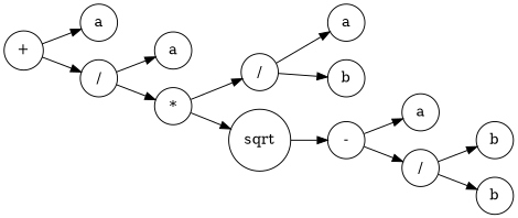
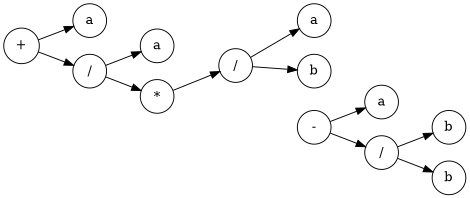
  digraph {
    ordering=out
    rankdir=LR
    node [shape=circle]
    n1 [label="+"]
    n2 [label=a]
    n3 [label="/"]
    n4 [label=a]
    n5 [label="*"]
    n6 [label="/"]
-   n7 [label=sqrt]
    n8 [label=a]
    n9 [label=b]
    n10 [label="-"]
    n11 [label=a]
    n12 [label="/"]
    n13 [label=b]
    n14 [label=b]
    n1 -> n2
    n1 -> n3
    n3 -> n4
    n3 -> n5
    n5 -> n6
-   n5 -> n7
    n6 -> n8
    n6 -> n9
-   n7 -> n10
    n10 -> n11
    n10 -> n12
    n12 -> n13
    n12 -> n14
  }
